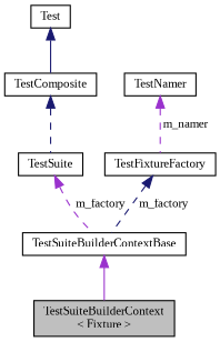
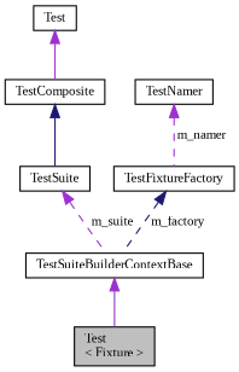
  digraph {
    fontname="Liberation Serif"
    node [color=black fillcolor=white fontname="Liberation Serif" fontsize=10 shape=record style=filled]
    edge [color=darkorchid3 dir=back fontname="Liberation Serif" fontsize=10 labelfontname=Helvetica labelfontsize=10 style=solid]
-   n1 [fillcolor=grey75 fontcolor=black height=0.2 label="TestSuiteBuilderContext\l\< Fixture \>" width=0.4]
+   n1 [fillcolor=grey75 fontcolor=black height=0.2 label="Test\l\< Fixture \>" width=0.4]
    n2 [height=0.2 label=TestSuiteBuilderContextBase width=0.4]
    n3 [height=0.2 label=TestSuite width=0.4]
    n4 [height=0.2 label=TestComposite width=0.4]
    n5 [height=0.2 label=Test width=0.4]
    n6 [height=0.2 label=TestFixtureFactory width=0.4]
    n7 [height=0.2 label=TestNamer width=0.4]
    n2 -> n1
-   n3 -> n2 [label=" m_factory" style=dashed]
-   n4 -> n3 [color=midnightblue style=dashed]
-   n5 -> n4 [color=midnightblue]
+   n3 -> n2 [label=" m_suite" style=dashed]
+   n4 -> n3 [color=midnightblue]
+   n5 -> n4
    n6 -> n2 [color=midnightblue label=" m_factory" style=dashed]
    n7 -> n6 [label=" m_namer" style=dashed]
  }
